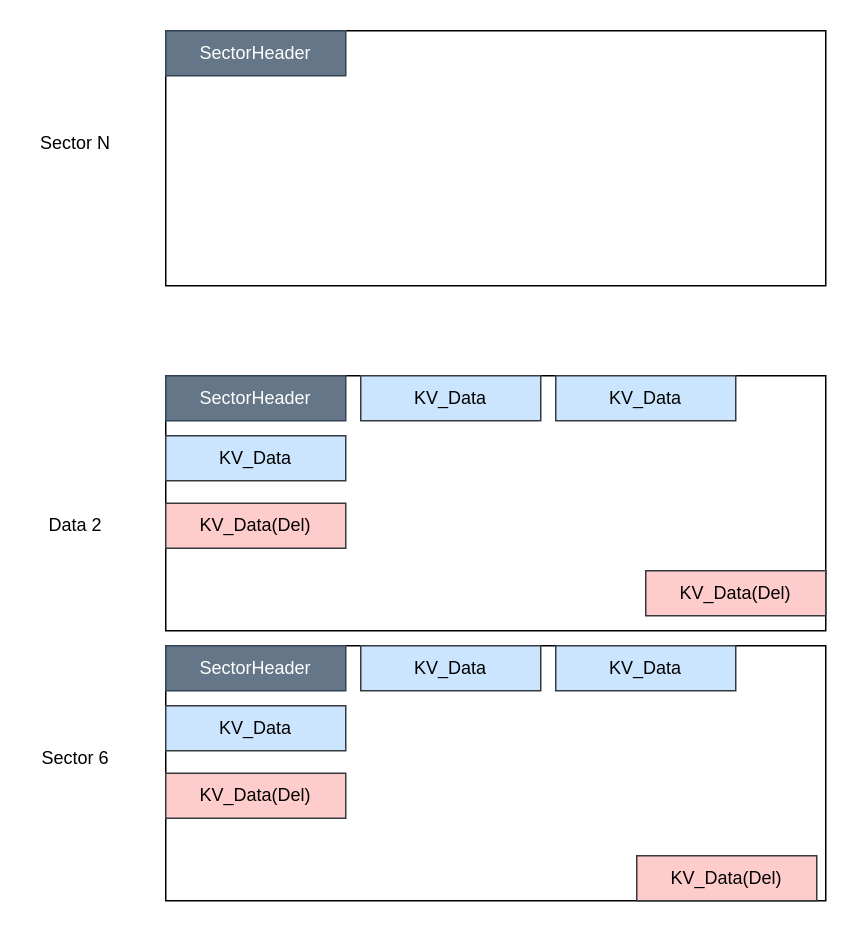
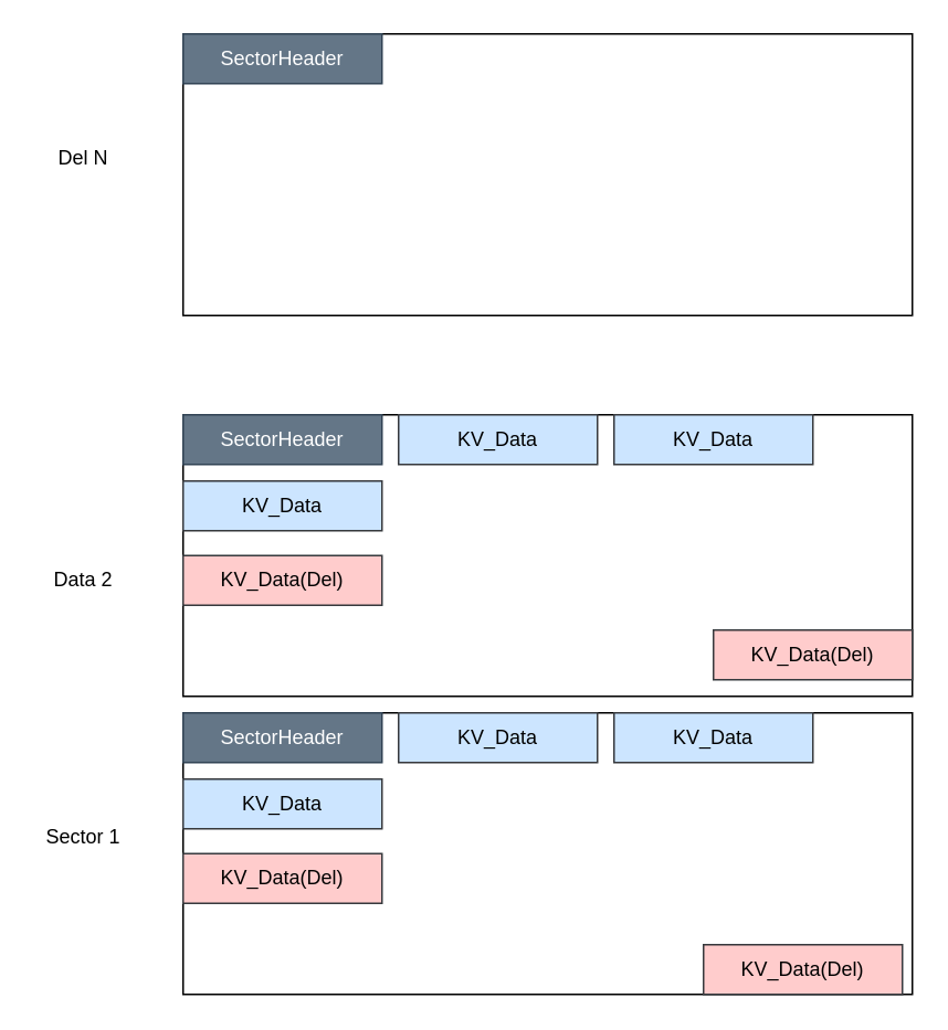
  <mxCell id="0" />
  <mxCell id="1" parent="0" />
  <mxCell id="2" value="" style="rounded=0;whiteSpace=wrap;html=1;" parent="1" vertex="1"><mxGeometry x="110" y="430" width="440" height="170" as="geometry" /></mxCell>
  <mxCell id="3" value="SectorHeader" style="rounded=0;whiteSpace=wrap;html=1;fillColor=#647687;fontColor=#ffffff;strokeColor=#314354;" parent="1" vertex="1"><mxGeometry x="110" y="430" width="120" height="30" as="geometry" /></mxCell>
  <mxCell id="4" value="KV_Data" style="rounded=0;whiteSpace=wrap;html=1;fillColor=#cce5ff;strokeColor=#36393d;" parent="1" vertex="1"><mxGeometry x="240" y="430" width="120" height="30" as="geometry" /></mxCell>
  <mxCell id="5" value="KV_Data(Del)" style="rounded=0;whiteSpace=wrap;html=1;fillColor=#ffcccc;strokeColor=#36393d;" parent="1" vertex="1"><mxGeometry x="110" y="515" width="120" height="30" as="geometry" /></mxCell>
  <mxCell id="6" value="KV_Data" style="rounded=0;whiteSpace=wrap;html=1;fillColor=#cce5ff;strokeColor=#36393d;" parent="1" vertex="1"><mxGeometry x="370" y="430" width="120" height="30" as="geometry" /></mxCell>
  <mxCell id="7" value="KV_Data" style="rounded=0;whiteSpace=wrap;html=1;fillColor=#cce5ff;strokeColor=#36393d;" parent="1" vertex="1"><mxGeometry x="110" y="470" width="120" height="30" as="geometry" /></mxCell>
- <mxCell id="8" value="Sector 6" style="text;html=1;strokeColor=none;fillColor=none;align=center;verticalAlign=middle;whiteSpace=wrap;rounded=0;" parent="1" vertex="1"><mxGeometry x="20" y="490" width="60" height="30" as="geometry" /></mxCell>
+ <mxCell id="8" value="Sector 1" style="text;html=1;strokeColor=none;fillColor=none;align=center;verticalAlign=middle;whiteSpace=wrap;rounded=0;" parent="1" vertex="1"><mxGeometry x="20" y="490" width="60" height="30" as="geometry" /></mxCell>
  <mxCell id="9" value="" style="rounded=0;whiteSpace=wrap;html=1;" parent="1" vertex="1"><mxGeometry x="110" y="250" width="440" height="170" as="geometry" /></mxCell>
  <mxCell id="10" value="SectorHeader" style="rounded=0;whiteSpace=wrap;html=1;fillColor=#647687;fontColor=#ffffff;strokeColor=#314354;" parent="1" vertex="1"><mxGeometry x="110" y="250" width="120" height="30" as="geometry" /></mxCell>
  <mxCell id="11" value="KV_Data" style="rounded=0;whiteSpace=wrap;html=1;fillColor=#cce5ff;strokeColor=#36393d;" parent="1" vertex="1"><mxGeometry x="240" y="250" width="120" height="30" as="geometry" /></mxCell>
  <mxCell id="12" value="KV_Data(Del)" style="rounded=0;whiteSpace=wrap;html=1;fillColor=#ffcccc;strokeColor=#36393d;" parent="1" vertex="1"><mxGeometry x="110" y="335" width="120" height="30" as="geometry" /></mxCell>
  <mxCell id="13" value="KV_Data" style="rounded=0;whiteSpace=wrap;html=1;fillColor=#cce5ff;strokeColor=#36393d;" parent="1" vertex="1"><mxGeometry x="370" y="250" width="120" height="30" as="geometry" /></mxCell>
  <mxCell id="14" value="KV_Data" style="rounded=0;whiteSpace=wrap;html=1;fillColor=#cce5ff;strokeColor=#36393d;" parent="1" vertex="1"><mxGeometry x="110" y="290" width="120" height="30" as="geometry" /></mxCell>
  <mxCell id="15" value="Data 2" style="text;html=1;strokeColor=none;fillColor=none;align=center;verticalAlign=middle;whiteSpace=wrap;rounded=0;" parent="1" vertex="1"><mxGeometry x="20" y="335" width="60" height="30" as="geometry" /></mxCell>
  <mxCell id="16" value="" style="rounded=0;whiteSpace=wrap;html=1;" parent="1" vertex="1"><mxGeometry x="110" y="20" width="440" height="170" as="geometry" /></mxCell>
  <mxCell id="17" value="SectorHeader" style="rounded=0;whiteSpace=wrap;html=1;fillColor=#647687;fontColor=#ffffff;strokeColor=#314354;" parent="1" vertex="1"><mxGeometry x="110" y="20" width="120" height="30" as="geometry" /></mxCell>
- <mxCell id="18" value="Sector N" style="text;html=1;strokeColor=none;fillColor=none;align=center;verticalAlign=middle;whiteSpace=wrap;rounded=0;" parent="1" vertex="1"><mxGeometry x="20" y="80" width="60" height="30" as="geometry" /></mxCell>
+ <mxCell id="18" value="Del N" style="text;html=1;strokeColor=none;fillColor=none;align=center;verticalAlign=middle;whiteSpace=wrap;rounded=0;" parent="1" vertex="1"><mxGeometry x="20" y="80" width="60" height="30" as="geometry" /></mxCell>
  <mxCell id="19" value="KV_Data(Del)" style="rounded=0;whiteSpace=wrap;html=1;fillColor=#ffcccc;strokeColor=#36393d;" parent="1" vertex="1"><mxGeometry x="424" y="570" width="120" height="30" as="geometry" /></mxCell>
  <mxCell id="20" value="KV_Data(Del)" style="rounded=0;whiteSpace=wrap;html=1;fillColor=#ffcccc;strokeColor=#36393d;" parent="1" vertex="1"><mxGeometry x="430" y="380" width="120" height="30" as="geometry" /></mxCell>
